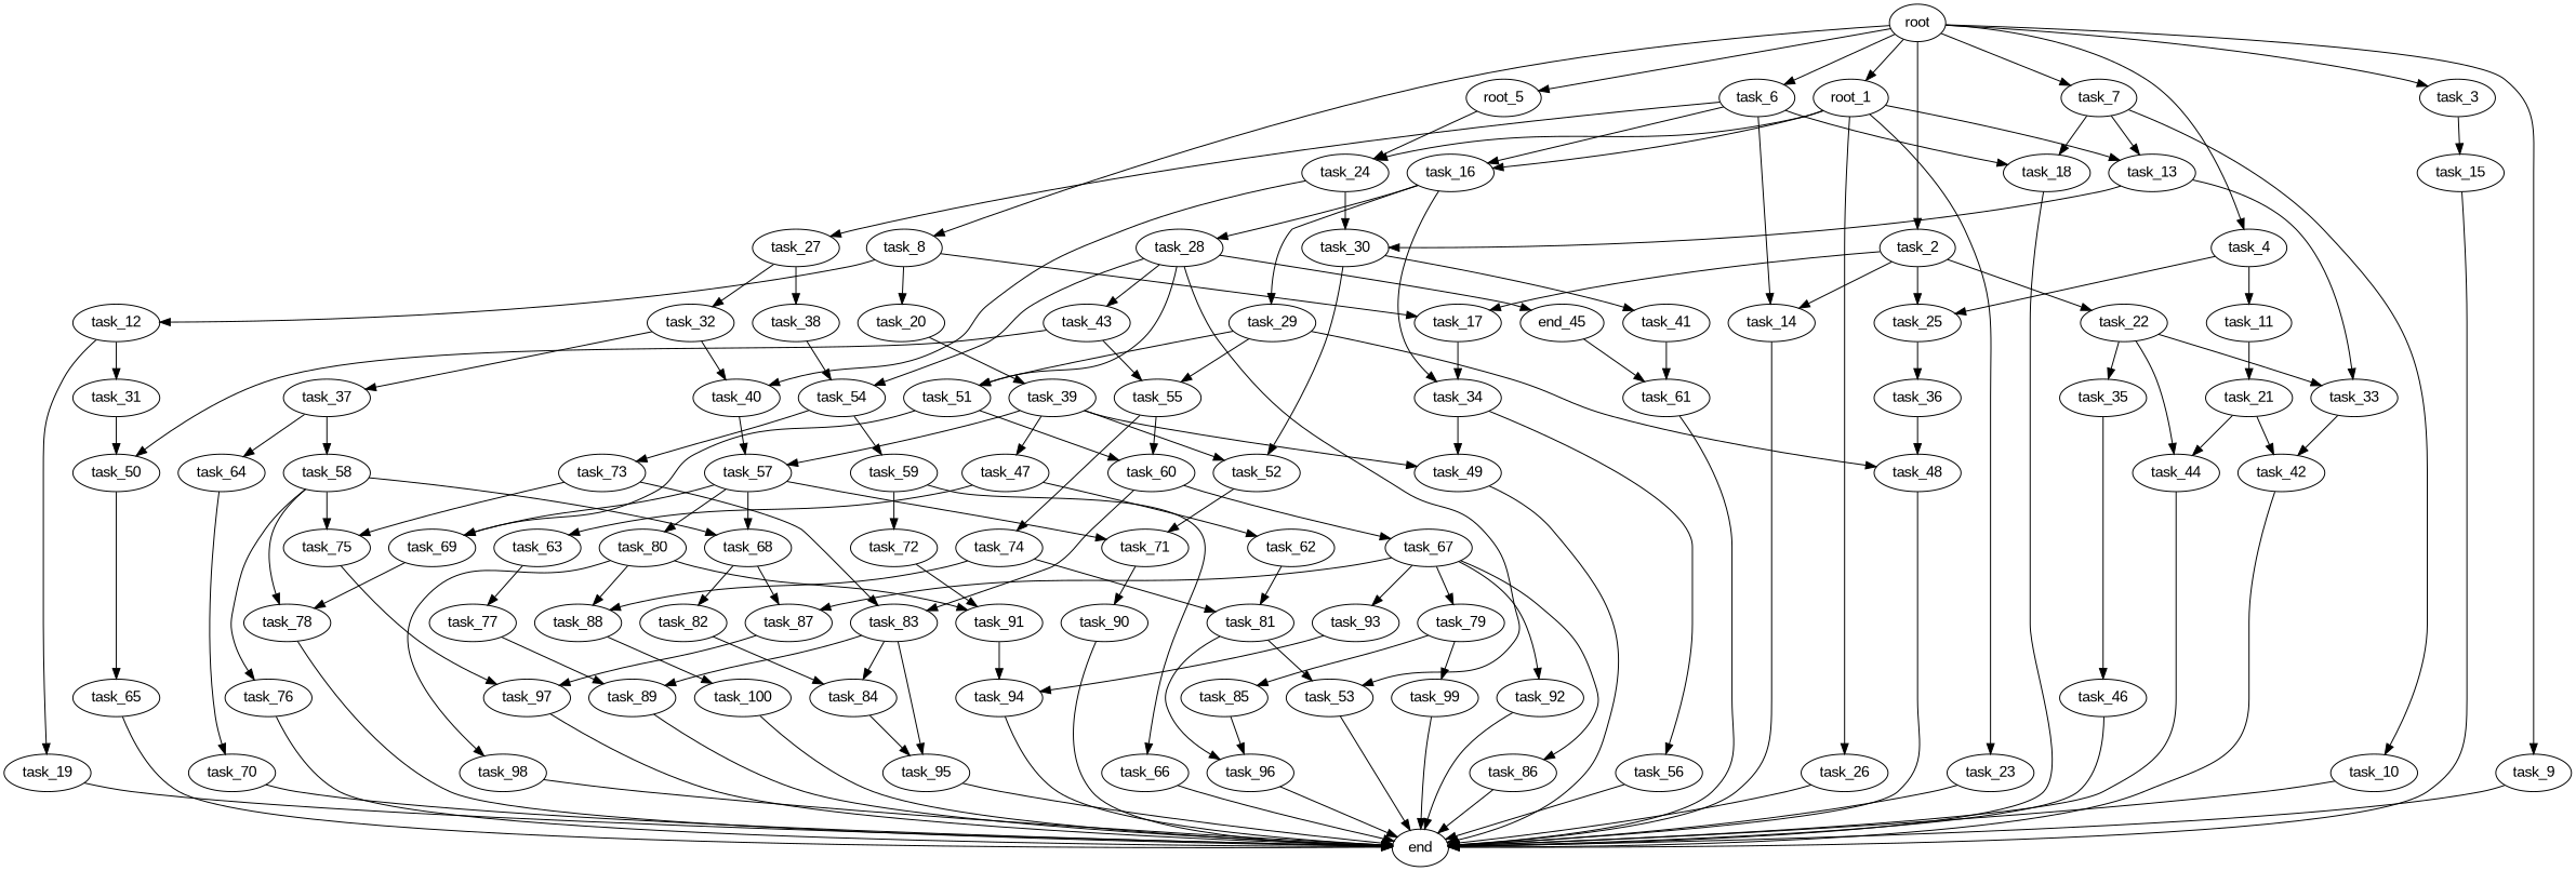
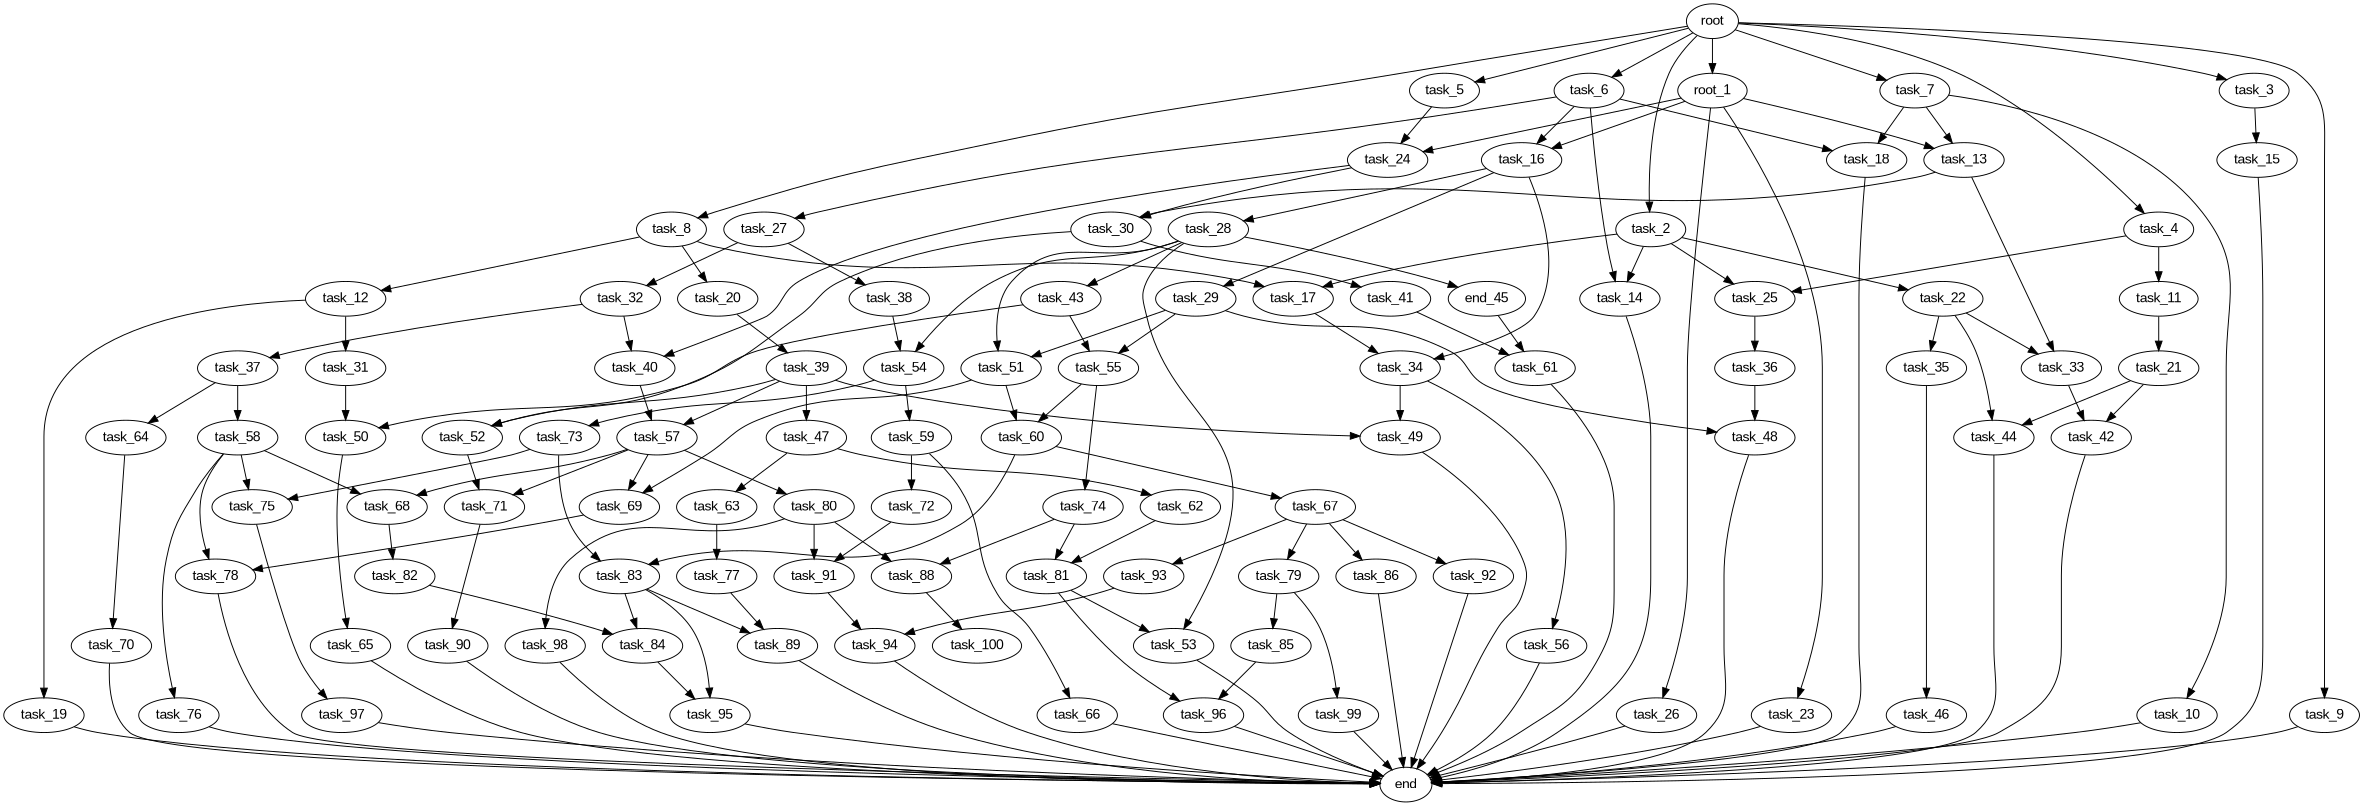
  digraph {
    fontname="Liberation Sans"
    node [fontname="Liberation Sans"]
    edge [fontname="Liberation Sans"]
    task_98
    end
    task_78
    task_42
    task_19
    task_85
    task_96
-   task_5 [label=root_5]
+   task_5
    task_24
    task_40
    task_30
    task_82
    task_84
    task_95
    task_61
    task_7
    task_18
    task_13
    task_10
    task_33
    task_2
    task_25
    task_22
    task_17
    task_14
    task_36
    task_35
    task_44
    task_34
    task_64
    task_70
    task_79
    task_99
    task_32
    task_37
    task_57
    task_58
    task_12
    task_31
    task_50
    task_3
    task_15
    task_97
    task_49
    task_65
    task_100
    task_92
    n48 [label=end_45]
    task_8
    task_20
    task_39
    task_73
    task_75
    task_83
    task_89
    task_81
    task_53
    task_68
    task_76
-   task_87
    task_71
    task_90
    task_48
    task_69
    task_38
    task_54
    task_59
    task_41
    task_52
    task_46
    task_11
    task_21
    task_77
    task_86
    task_27
    task_43
    task_55
    task_60
    task_74
    task_80
    task_56
    task_72
    task_66
    task_88
    task_91
    task_9
    task_67
    task_93
    task_6
    task_16
    task_28
    task_29
    task_23
    task_62
    task_94
    task_47
    task_63
    task_51
    n99 [label=root_1]
    task_26
    root
    task_4
    task_98 -> end
    task_78 -> end
    task_42 -> end
    task_19 -> end
    task_85 -> task_96
    task_96 -> end
    task_5 -> task_24
    task_24 -> task_40
    task_24 -> task_30
    task_40 -> task_57
    task_30 -> task_41
    task_30 -> task_52
    task_82 -> task_84
    task_84 -> task_95
    task_95 -> end
    task_61 -> end
    task_7 -> task_18
    task_7 -> task_13
    task_7 -> task_10
    task_18 -> end
    task_13 -> task_30
    task_13 -> task_33
    task_10 -> end
    task_33 -> task_42
    task_2 -> task_25
    task_2 -> task_22
    task_2 -> task_17
    task_2 -> task_14
    task_25 -> task_36
    task_22 -> task_33
    task_22 -> task_35
    task_22 -> task_44
    task_17 -> task_34
    task_14 -> end
    task_36 -> task_48
    task_35 -> task_46
    task_44 -> end
    task_34 -> task_49
    task_34 -> task_56
    task_64 -> task_70
    task_70 -> end
    task_79 -> task_85
    task_79 -> task_99
    task_99 -> end
    task_32 -> task_40
    task_32 -> task_37
    task_37 -> task_64
    task_37 -> task_58
    task_57 -> task_68
    task_57 -> task_71
    task_57 -> task_69
    task_57 -> task_80
    task_58 -> task_78
    task_58 -> task_75
    task_58 -> task_68
    task_58 -> task_76
    task_12 -> task_19
    task_12 -> task_31
    task_31 -> task_50
    task_50 -> task_65
    task_3 -> task_15
    task_15 -> end
    task_97 -> end
    task_49 -> end
    task_65 -> end
-   task_100 -> end
    task_92 -> end
    n48 -> task_61
    task_8 -> task_17
    task_8 -> task_12
    task_8 -> task_20
    task_20 -> task_39
    task_39 -> task_57
    task_39 -> task_49
    task_39 -> task_52
    task_39 -> task_47
    task_73 -> task_75
    task_73 -> task_83
    task_75 -> task_97
    task_83 -> task_84
    task_83 -> task_95
    task_83 -> task_89
    task_89 -> end
    task_81 -> task_96
    task_81 -> task_53
    task_53 -> end
    task_68 -> task_82
-   task_68 -> task_87
    task_76 -> end
-   task_87 -> task_97
    task_71 -> task_90
    task_90 -> end
    task_48 -> end
    task_69 -> task_78
    task_38 -> task_54
    task_54 -> task_73
    task_54 -> task_59
    task_59 -> task_72
    task_59 -> task_66
    task_41 -> task_61
    task_52 -> task_71
    task_46 -> end
    task_11 -> task_21
    task_21 -> task_42
    task_21 -> task_44
    task_77 -> task_89
    task_86 -> end
    task_27 -> task_32
    task_27 -> task_38
    task_43 -> task_50
    task_43 -> task_55
    task_55 -> task_60
    task_55 -> task_74
    task_60 -> task_83
    task_60 -> task_67
    task_74 -> task_81
    task_74 -> task_88
    task_80 -> task_98
    task_80 -> task_88
    task_80 -> task_91
    task_56 -> end
    task_72 -> task_91
    task_66 -> end
    task_88 -> task_100
    task_91 -> task_94
    task_9 -> end
    task_67 -> task_79
    task_67 -> task_92
-   task_67 -> task_87
    task_67 -> task_86
    task_67 -> task_93
    task_93 -> task_94
    task_6 -> task_18
    task_6 -> task_14
    task_6 -> task_27
    task_6 -> task_16
    task_16 -> task_34
    task_16 -> task_28
    task_16 -> task_29
    task_28 -> n48
    task_28 -> task_53
    task_28 -> task_54
    task_28 -> task_43
    task_28 -> task_51
    task_29 -> task_48
    task_29 -> task_55
    task_29 -> task_51
    task_23 -> end
    task_62 -> task_81
    task_94 -> end
    task_47 -> task_62
    task_47 -> task_63
    task_63 -> task_77
    task_51 -> task_69
    task_51 -> task_60
    n99 -> task_24
    n99 -> task_13
    n99 -> task_16
    n99 -> task_23
    n99 -> task_26
    task_26 -> end
    root -> task_5
    root -> task_7
    root -> task_2
    root -> task_3
    root -> task_8
    root -> task_9
    root -> task_6
    root -> n99
    root -> task_4
    task_4 -> task_25
    task_4 -> task_11
  }
